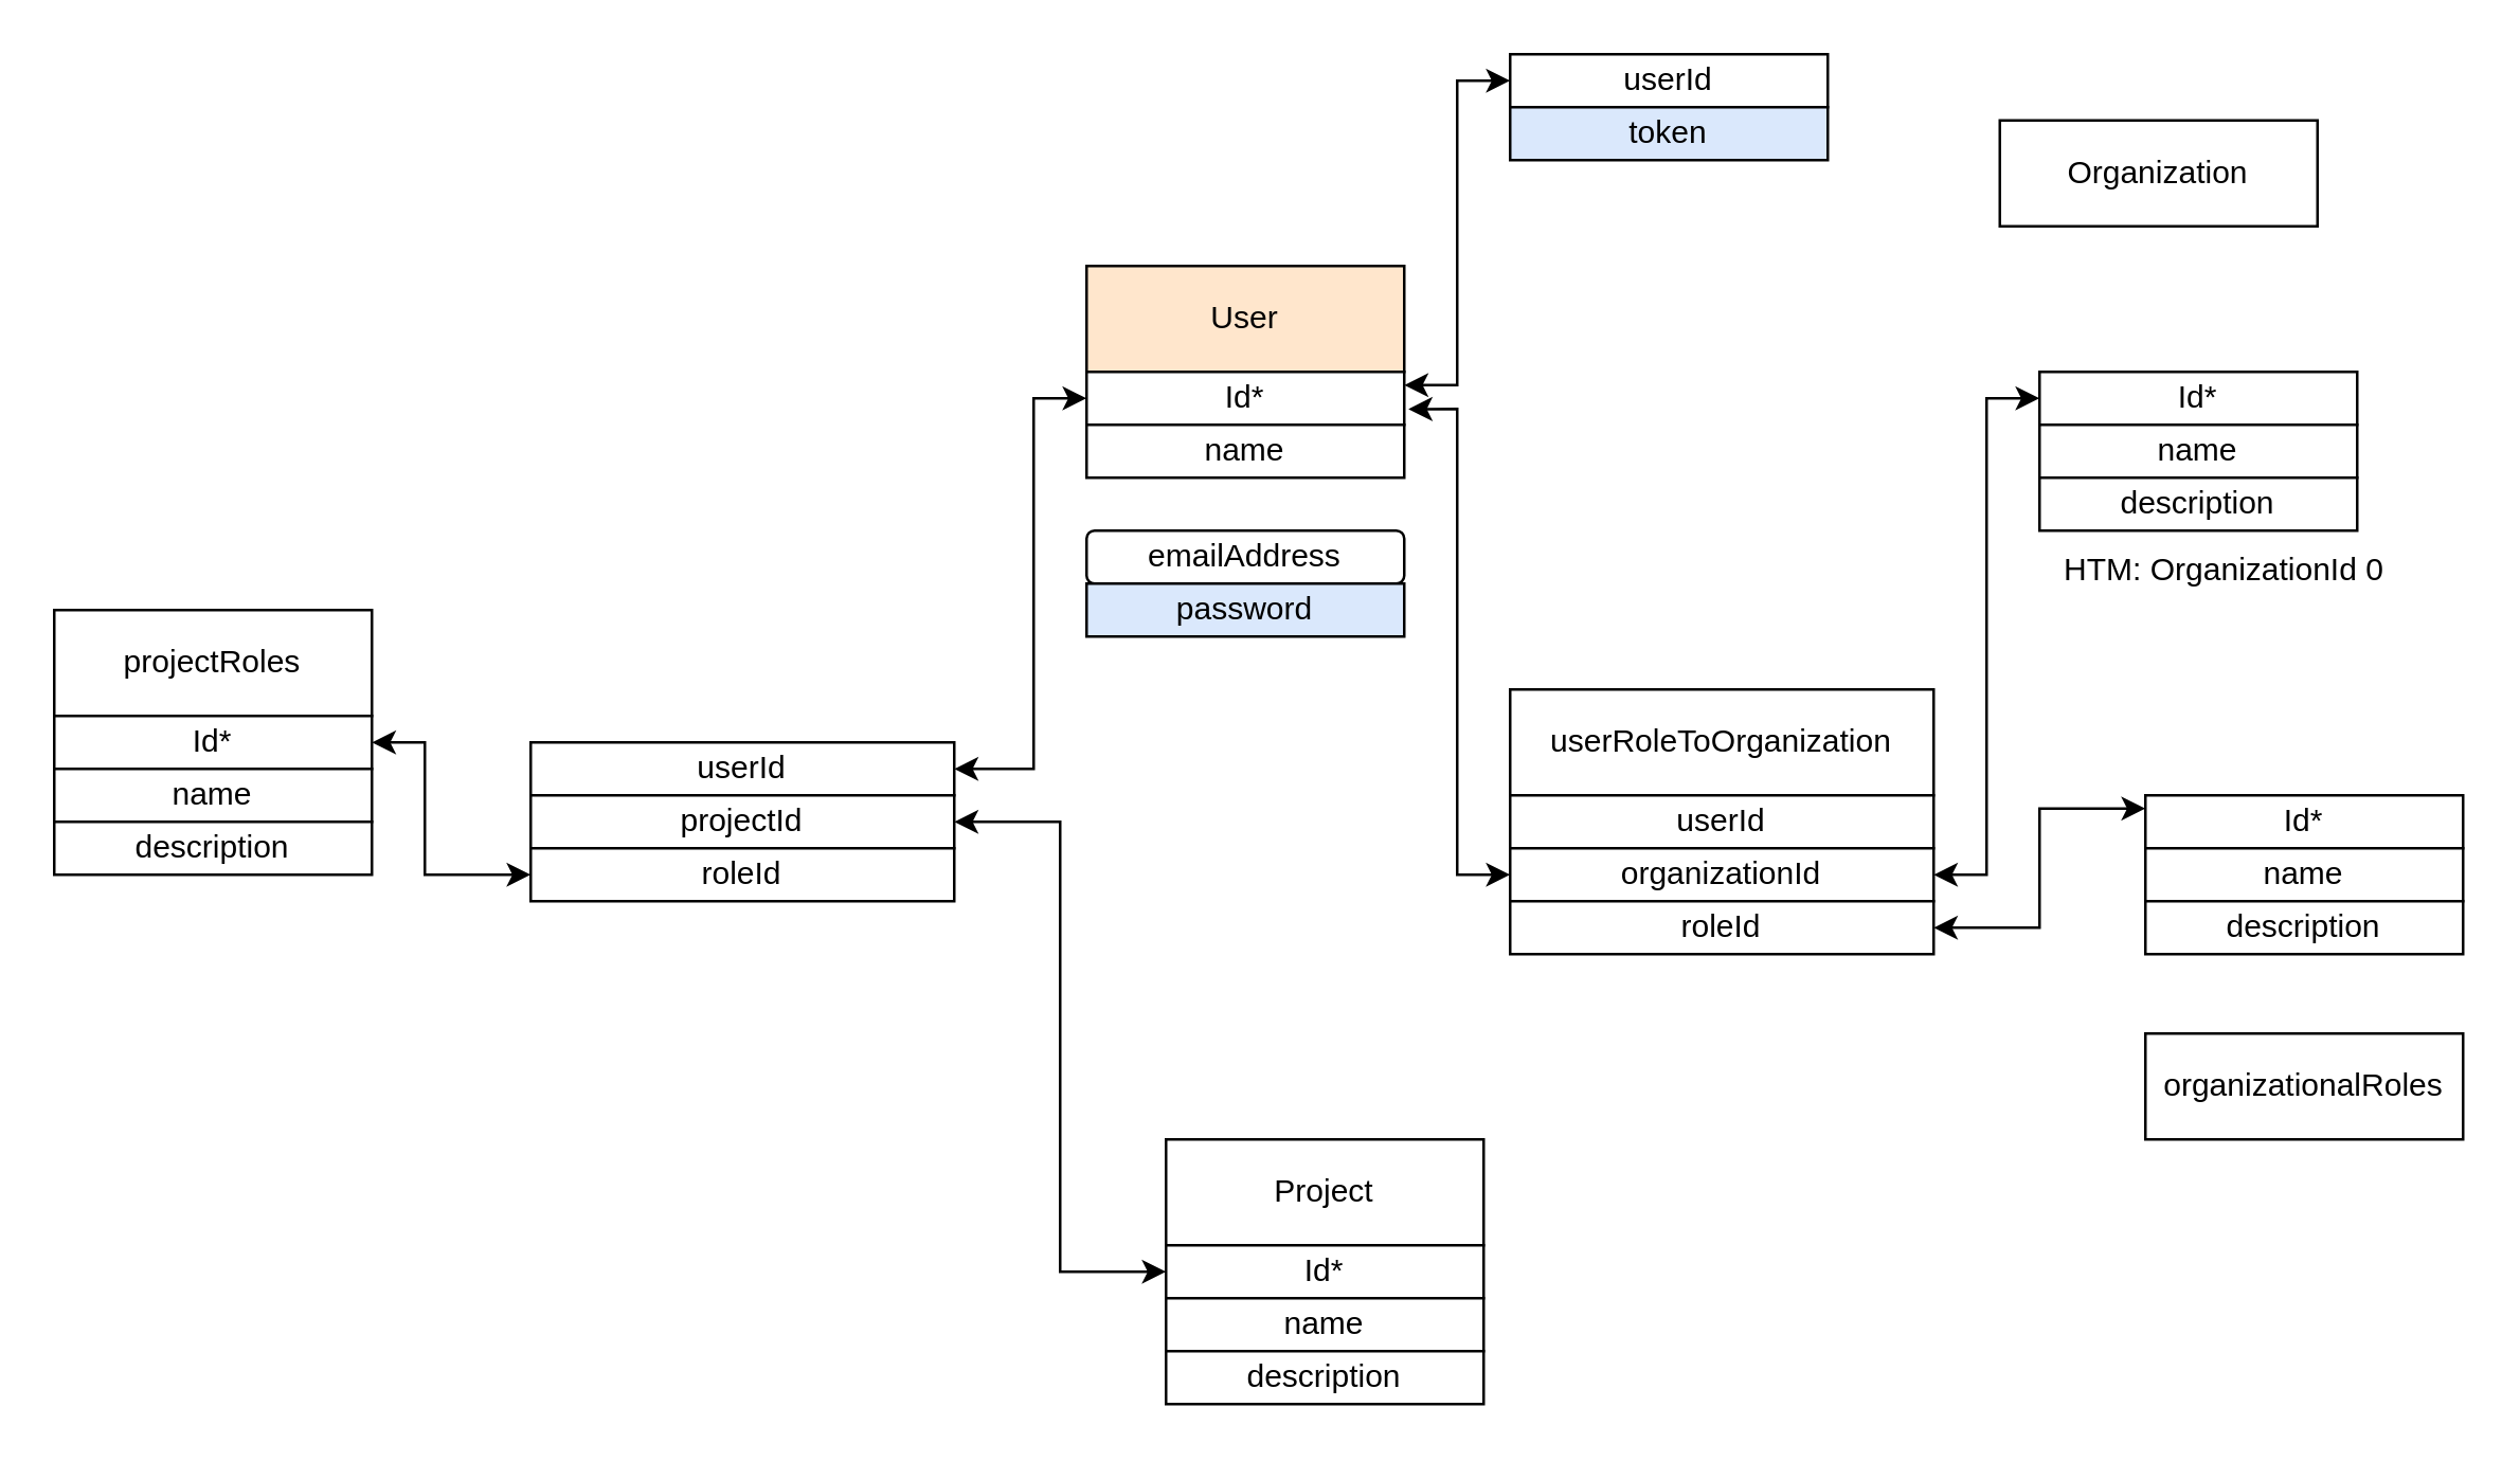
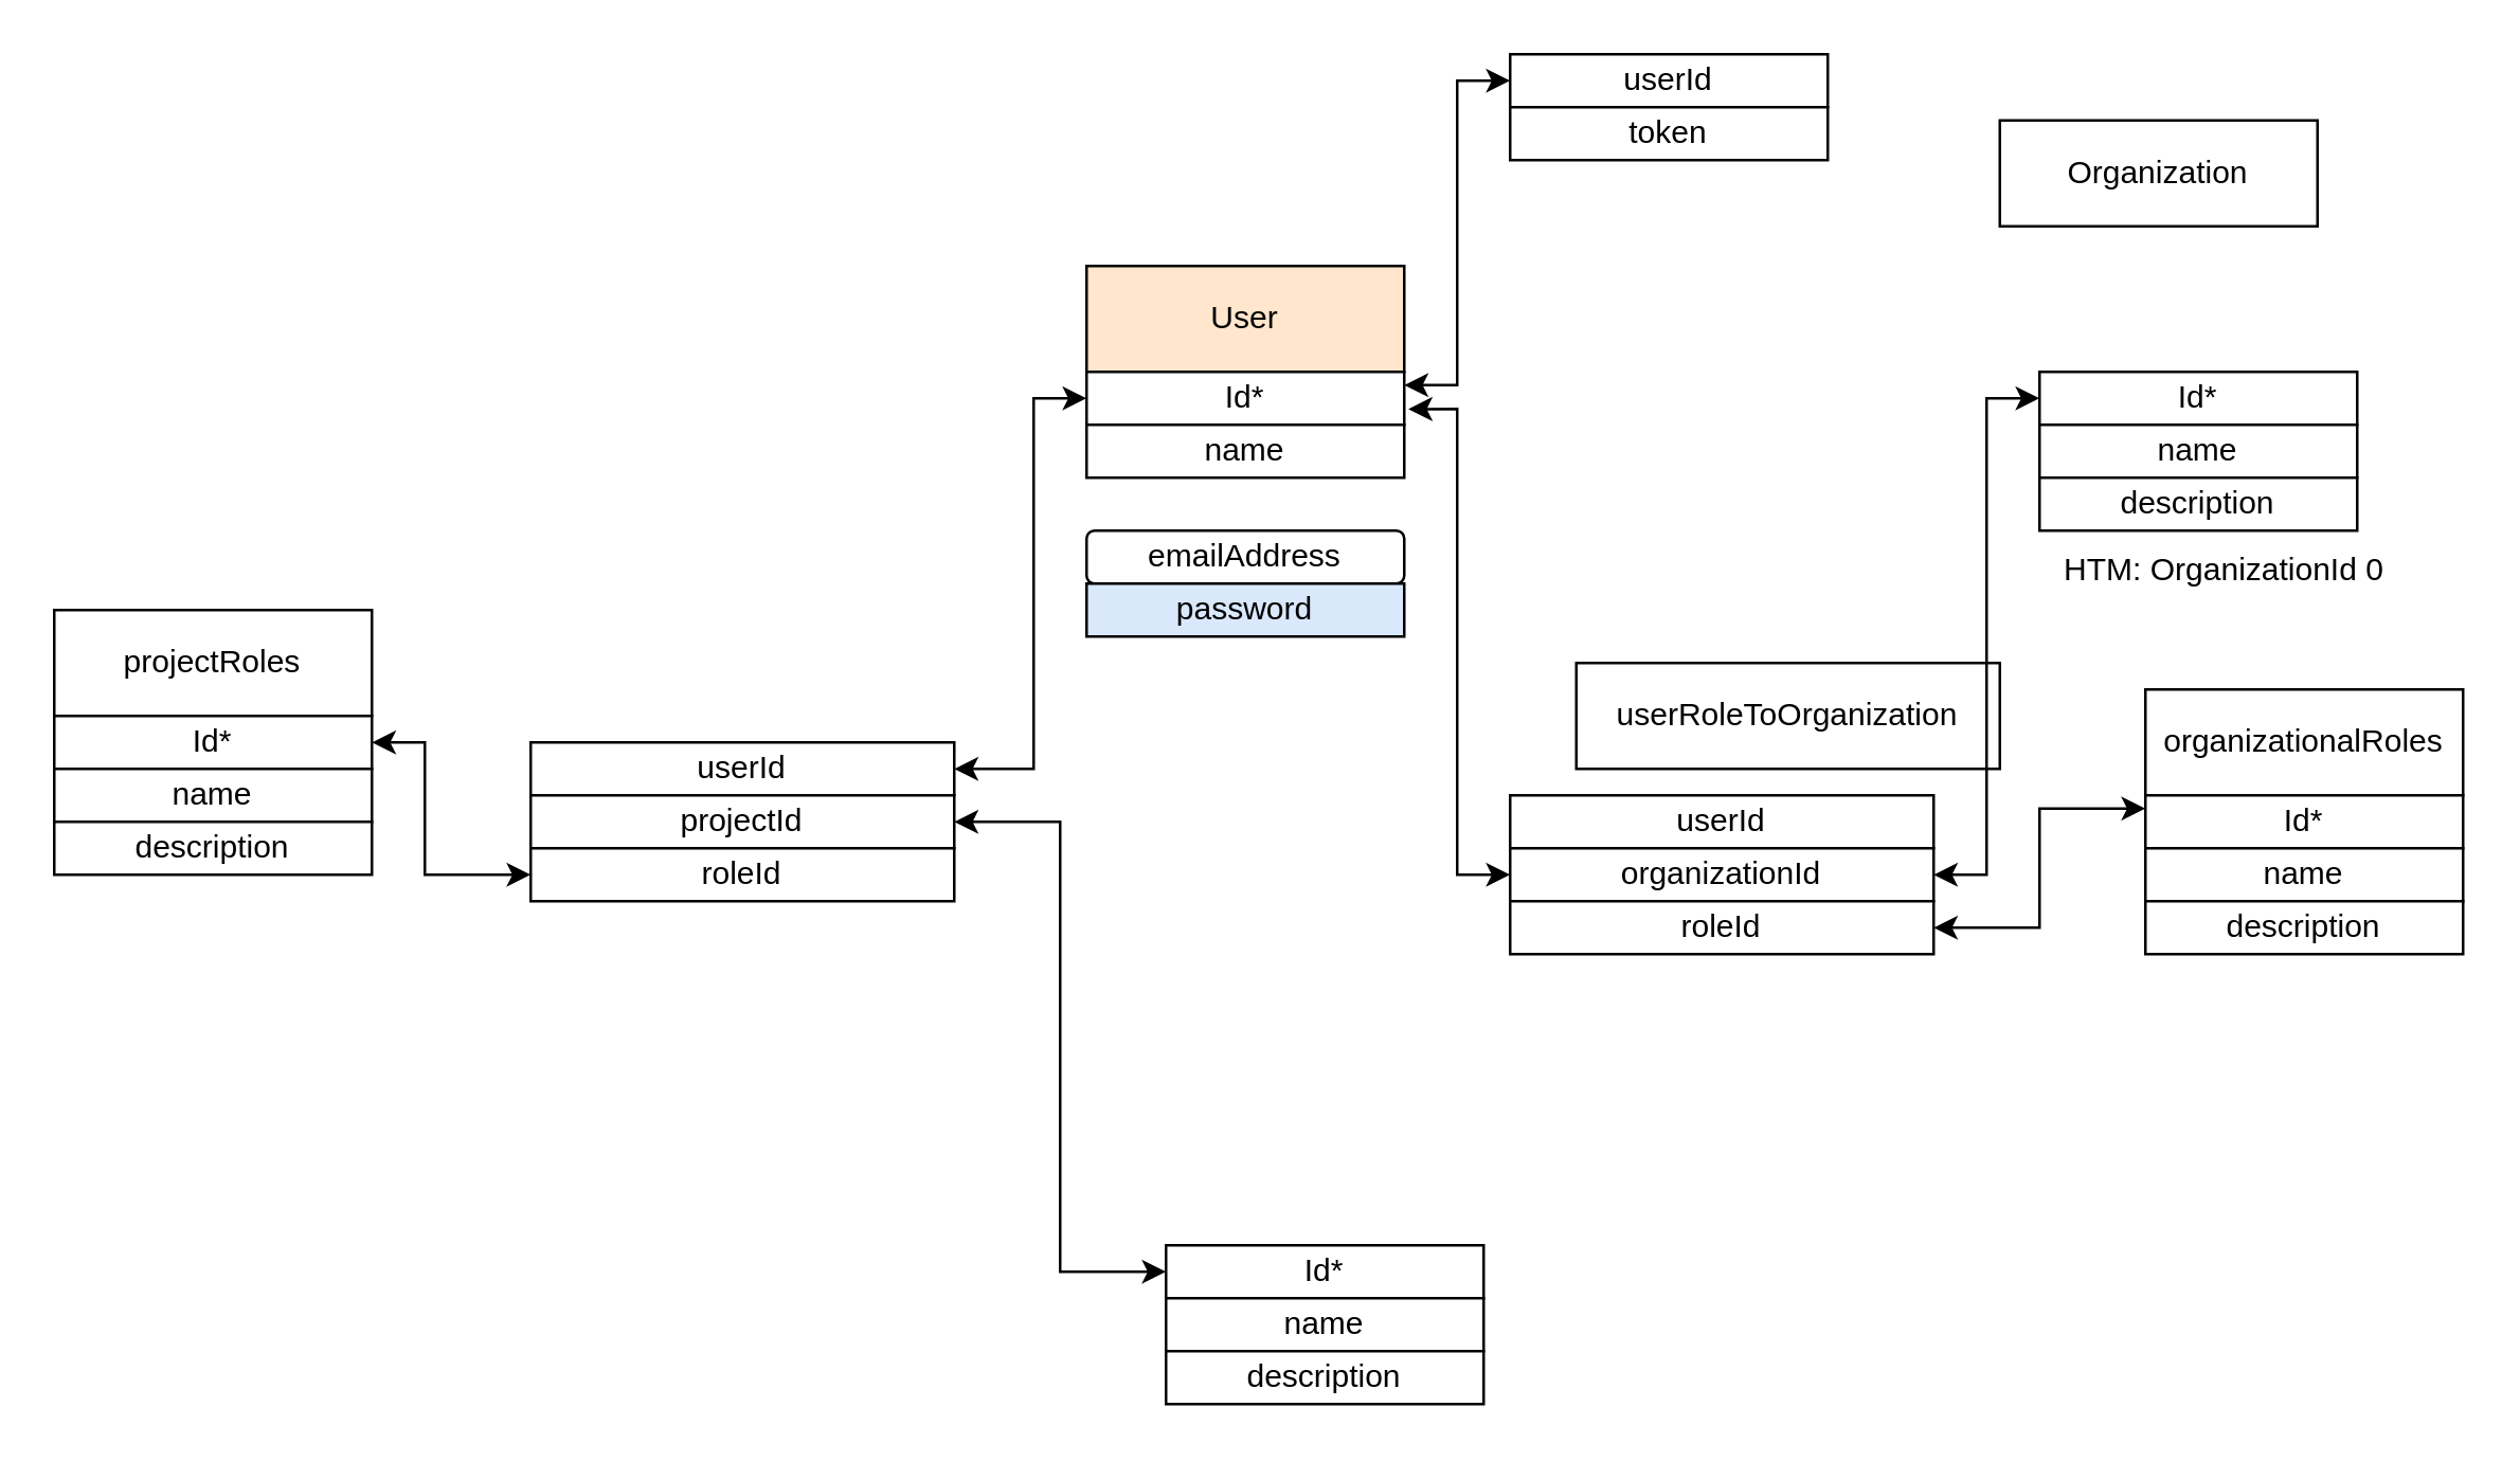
  <mxCell id="0" />
  <mxCell id="1" parent="0" />
  <mxCell id="2" value="User" style="rounded=0;whiteSpace=wrap;html=1;fillColor=#ffe6cc;" parent="1" vertex="1"><mxGeometry x="410" y="100" width="120" height="40" as="geometry" /></mxCell>
  <mxCell id="3" value="Id*" style="rounded=0;whiteSpace=wrap;html=1;" parent="1" vertex="1"><mxGeometry x="410" y="140" width="120" height="20" as="geometry" /></mxCell>
  <mxCell id="4" value="name" style="rounded=0;whiteSpace=wrap;html=1;" parent="1" vertex="1"><mxGeometry x="410" y="160" width="120" height="20" as="geometry" /></mxCell>
  <mxCell id="5" value="emailAddress" style="whiteSpace=wrap;html=1;rounded=1;" parent="1" vertex="1"><mxGeometry x="410" y="200" width="120" height="20" as="geometry" /></mxCell>
  <mxCell id="6" value="password" style="rounded=0;whiteSpace=wrap;html=1;fillColor=#dae8fc;" parent="1" vertex="1"><mxGeometry x="410" y="220" width="120" height="20" as="geometry" /></mxCell>
  <mxCell id="7" value="Organization" style="rounded=0;whiteSpace=wrap;html=1;" parent="1" vertex="1"><mxGeometry x="755" y="45" width="120" height="40" as="geometry" /></mxCell>
  <mxCell id="8" value="Id*" style="rounded=0;whiteSpace=wrap;html=1;" parent="1" vertex="1"><mxGeometry x="770" y="140" width="120" height="20" as="geometry" /></mxCell>
  <mxCell id="9" value="name" style="rounded=0;whiteSpace=wrap;html=1;" parent="1" vertex="1"><mxGeometry x="770" y="160" width="120" height="20" as="geometry" /></mxCell>
  <mxCell id="10" value="description" style="rounded=0;whiteSpace=wrap;html=1;" parent="1" vertex="1"><mxGeometry x="770" y="180" width="120" height="20" as="geometry" /></mxCell>
- <mxCell id="11" value="Project" style="rounded=0;whiteSpace=wrap;html=1;" parent="1" vertex="1"><mxGeometry x="440" y="430" width="120" height="40" as="geometry" /></mxCell>
  <mxCell id="12" value="Id*" style="rounded=0;whiteSpace=wrap;html=1;" parent="1" vertex="1"><mxGeometry x="440" y="470" width="120" height="20" as="geometry" /></mxCell>
  <mxCell id="13" value="name" style="rounded=0;whiteSpace=wrap;html=1;" parent="1" vertex="1"><mxGeometry x="440" y="490" width="120" height="20" as="geometry" /></mxCell>
  <mxCell id="14" value="description" style="rounded=0;whiteSpace=wrap;html=1;" parent="1" vertex="1"><mxGeometry x="440" y="510" width="120" height="20" as="geometry" /></mxCell>
- <mxCell id="15" value="organizationalRoles" style="rounded=0;whiteSpace=wrap;html=1;" parent="1" vertex="1"><mxGeometry x="810" y="390" width="120" height="40" as="geometry" /></mxCell>
+ <mxCell id="15" value="organizationalRoles" style="rounded=0;whiteSpace=wrap;html=1;" parent="1" vertex="1"><mxGeometry x="810" y="260" width="120" height="40" as="geometry" /></mxCell>
  <mxCell id="16" value="Id*" style="rounded=0;whiteSpace=wrap;html=1;" parent="1" vertex="1"><mxGeometry x="810" y="300" width="120" height="20" as="geometry" /></mxCell>
  <mxCell id="17" value="name" style="rounded=0;whiteSpace=wrap;html=1;" parent="1" vertex="1"><mxGeometry x="810" y="320" width="120" height="20" as="geometry" /></mxCell>
  <mxCell id="18" value="description" style="rounded=0;whiteSpace=wrap;html=1;" parent="1" vertex="1"><mxGeometry x="810" y="340" width="120" height="20" as="geometry" /></mxCell>
- <mxCell id="19" value="userRoleToOrganization" style="rounded=0;whiteSpace=wrap;html=1;" parent="1" vertex="1"><mxGeometry x="570" y="260" width="160" height="40" as="geometry" /></mxCell>
+ <mxCell id="19" value="userRoleToOrganization" style="rounded=0;whiteSpace=wrap;html=1;" parent="1" vertex="1"><mxGeometry x="595" y="250" width="160" height="40" as="geometry" /></mxCell>
  <mxCell id="20" value="userId" style="rounded=0;whiteSpace=wrap;html=1;" parent="1" vertex="1"><mxGeometry x="570" y="300" width="160" height="20" as="geometry" /></mxCell>
  <mxCell id="21" value="organizationId" style="rounded=0;whiteSpace=wrap;html=1;" parent="1" vertex="1"><mxGeometry x="570" y="320" width="160" height="20" as="geometry" /></mxCell>
  <mxCell id="22" value="" style="endArrow=classic;startArrow=classic;html=1;rounded=0;entryX=1.013;entryY=0.704;entryDx=0;entryDy=0;entryPerimeter=0;" parent="1" target="3" edge="1"><mxGeometry width="50" height="50" relative="1" as="geometry"><mxPoint x="570" y="330" as="sourcePoint" /><mxPoint x="530" y="150" as="targetPoint" /><Array as="points"><mxPoint x="550" y="330" /><mxPoint x="550" y="154" /></Array></mxGeometry></mxCell>
  <mxCell id="23" value="" style="endArrow=classic;startArrow=classic;html=1;rounded=0;entryX=0;entryY=0.5;entryDx=0;entryDy=0;exitX=1;exitY=0.5;exitDx=0;exitDy=0;" parent="1" source="21" target="8" edge="1"><mxGeometry width="50" height="50" relative="1" as="geometry"><mxPoint x="730" y="300" as="sourcePoint" /><mxPoint x="770" y="140" as="targetPoint" /><Array as="points"><mxPoint x="750" y="330" /><mxPoint x="750" y="150" /></Array></mxGeometry></mxCell>
  <mxCell id="24" value="roleId" style="rounded=0;whiteSpace=wrap;html=1;" parent="1" vertex="1"><mxGeometry x="570" y="340" width="160" height="20" as="geometry" /></mxCell>
  <mxCell id="25" value="" style="endArrow=classic;startArrow=classic;html=1;rounded=0;exitX=0;exitY=0.25;exitDx=0;exitDy=0;entryX=1;entryY=0.5;entryDx=0;entryDy=0;" parent="1" source="16" target="24" edge="1"><mxGeometry width="50" height="50" relative="1" as="geometry"><mxPoint x="770" y="510" as="sourcePoint" /><mxPoint x="730" y="320" as="targetPoint" /><Array as="points"><mxPoint x="770" y="305" /><mxPoint x="770" y="350" /><mxPoint x="750" y="350" /></Array></mxGeometry></mxCell>
  <mxCell id="26" value="userId" style="rounded=0;whiteSpace=wrap;html=1;" parent="1" vertex="1"><mxGeometry x="200" y="280" width="160" height="20" as="geometry" /></mxCell>
  <mxCell id="27" value="projectId" style="rounded=0;whiteSpace=wrap;html=1;" parent="1" vertex="1"><mxGeometry x="200" y="300" width="160" height="20" as="geometry" /></mxCell>
  <mxCell id="28" value="roleId" style="rounded=0;whiteSpace=wrap;html=1;" parent="1" vertex="1"><mxGeometry x="200" y="320" width="160" height="20" as="geometry" /></mxCell>
  <mxCell id="29" value="projectRoles" style="rounded=0;whiteSpace=wrap;html=1;" parent="1" vertex="1"><mxGeometry x="20" y="230" width="120" height="40" as="geometry" /></mxCell>
  <mxCell id="30" value="Id*" style="rounded=0;whiteSpace=wrap;html=1;" parent="1" vertex="1"><mxGeometry x="20" y="270" width="120" height="20" as="geometry" /></mxCell>
  <mxCell id="31" value="name" style="rounded=0;whiteSpace=wrap;html=1;" parent="1" vertex="1"><mxGeometry x="20" y="290" width="120" height="20" as="geometry" /></mxCell>
  <mxCell id="32" value="description" style="rounded=0;whiteSpace=wrap;html=1;" parent="1" vertex="1"><mxGeometry x="20" y="310" width="120" height="20" as="geometry" /></mxCell>
  <mxCell id="33" value="" style="endArrow=classic;startArrow=classic;html=1;rounded=0;entryX=0;entryY=0.5;entryDx=0;entryDy=0;exitX=1;exitY=0.5;exitDx=0;exitDy=0;" parent="1" source="26" edge="1"><mxGeometry width="50" height="50" relative="1" as="geometry"><mxPoint x="370" y="330" as="sourcePoint" /><mxPoint x="410" y="150" as="targetPoint" /><Array as="points"><mxPoint x="390" y="290" /><mxPoint x="390" y="150" /></Array></mxGeometry></mxCell>
  <mxCell id="34" value="" style="endArrow=classic;startArrow=classic;html=1;rounded=0;exitX=0;exitY=0.5;exitDx=0;exitDy=0;" parent="1" source="28" edge="1"><mxGeometry width="50" height="50" relative="1" as="geometry"><mxPoint x="990" y="510" as="sourcePoint" /><mxPoint x="140" y="280" as="targetPoint" /><Array as="points"><mxPoint x="160" y="330" /><mxPoint x="160" y="280" /></Array></mxGeometry></mxCell>
  <mxCell id="35" value="" style="endArrow=classic;startArrow=classic;html=1;rounded=0;entryX=0;entryY=0.5;entryDx=0;entryDy=0;exitX=1;exitY=0.5;exitDx=0;exitDy=0;" parent="1" source="27" edge="1" target="12"><mxGeometry width="50" height="50" relative="1" as="geometry"><mxPoint x="990" y="487.5" as="sourcePoint" /><mxPoint x="1030" y="152.5" as="targetPoint" /><Array as="points"><mxPoint x="400" y="310" /><mxPoint x="400" y="480" /></Array></mxGeometry></mxCell>
  <mxCell id="36" value="userId" style="rounded=0;whiteSpace=wrap;html=1;" parent="1" vertex="1"><mxGeometry x="570" y="20" width="120" height="20" as="geometry" /></mxCell>
- <mxCell id="37" value="token" style="rounded=0;whiteSpace=wrap;html=1;fillColor=#dae8fc;" parent="1" vertex="1"><mxGeometry x="570" y="40" width="120" height="20" as="geometry" /></mxCell>
+ <mxCell id="37" value="token" style="rounded=0;whiteSpace=wrap;html=1;" parent="1" vertex="1"><mxGeometry x="570" y="40" width="120" height="20" as="geometry" /></mxCell>
  <mxCell id="38" value="" style="endArrow=classic;startArrow=classic;html=1;rounded=0;entryX=1;entryY=0.25;entryDx=0;entryDy=0;exitX=0;exitY=0.5;exitDx=0;exitDy=0;" parent="1" source="36" target="3" edge="1"><mxGeometry width="50" height="50" relative="1" as="geometry"><mxPoint x="580" y="340" as="sourcePoint" /><mxPoint x="542" y="164" as="targetPoint" /><Array as="points"><mxPoint x="550" y="30" /><mxPoint x="550" y="145" /></Array></mxGeometry></mxCell>
  <mxCell id="39" value="HTM: OrganizationId 0" style="text;html=1;align=center;verticalAlign=middle;whiteSpace=wrap;rounded=0;" parent="1" vertex="1"><mxGeometry x="770" y="200" width="140" height="30" as="geometry" /></mxCell>
